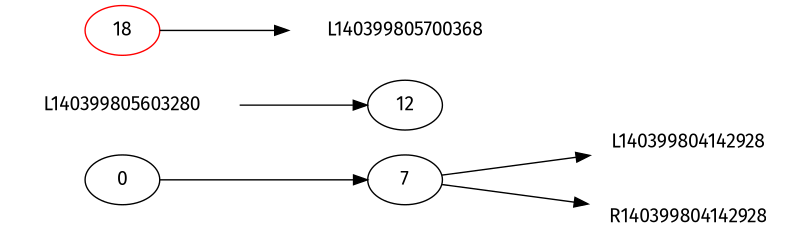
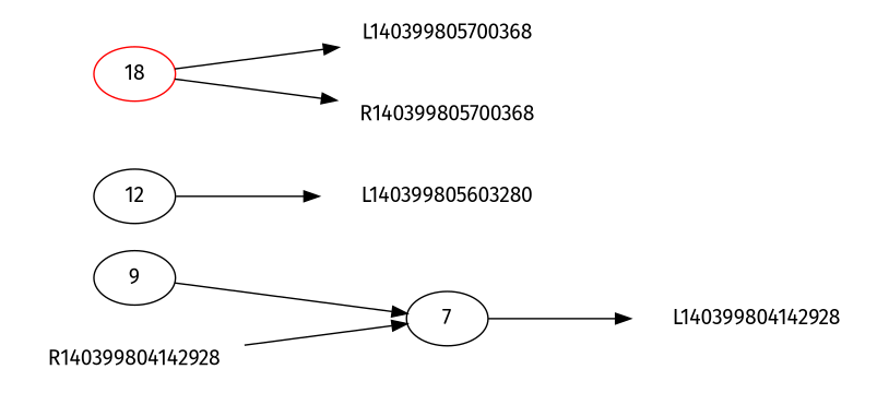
  digraph {
    fontname="Fira Sans"
    rankdir=LR
    node [fontname="Fira Sans" color=none]
    edge [fontname="Fira Sans"]
-   n1 [label=0 color=""]
+   n1 [label=9 color=""]
    n2 [label=7 color=""]
    L140399804142928
    R140399804142928
    n5 [label=12 color=""]
    L140399805603280
    n7 [color=red label=18]
    L140399805700368
+   R140399805700368
    n1 -> n2
    n2 -> L140399804142928
-   n2 -> R140399804142928
-   L140399805603280 -> n5
+   R140399804142928 -> n2
+   n5 -> L140399805603280
    n7 -> L140399805700368
+   n7 -> R140399805700368
  }
